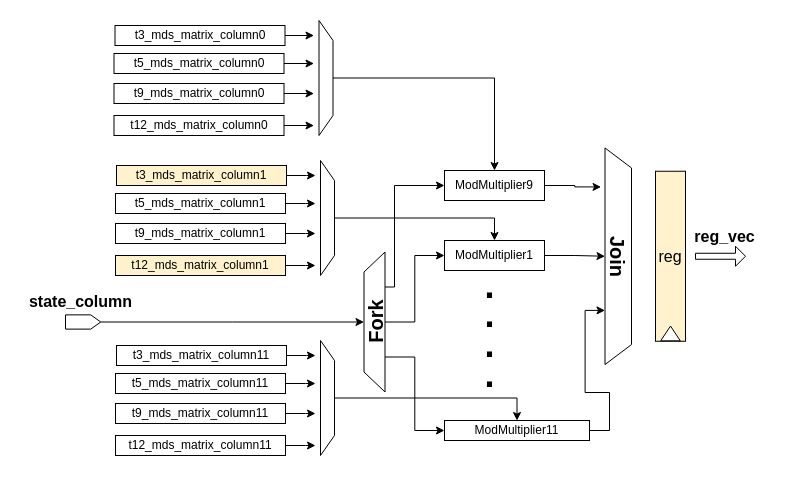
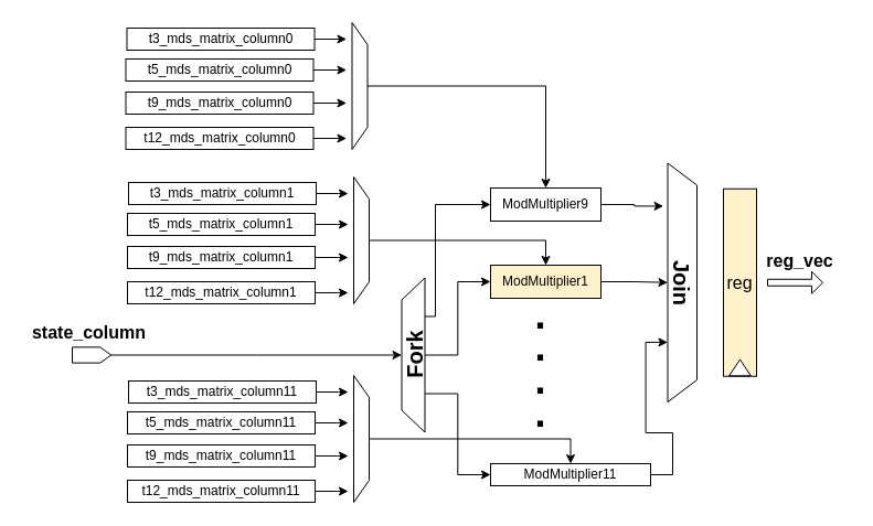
  <mxCell id="0" />
  <mxCell id="1" parent="0" />
  <mxCell id="2" style="edgeStyle=orthogonalEdgeStyle;rounded=0;orthogonalLoop=1;jettySize=auto;html=1;entryX=0.18;entryY=1.149;entryDx=0;entryDy=0;entryPerimeter=0;" parent="1" source="3" target="53" edge="1"><mxGeometry relative="1" as="geometry" /></mxCell>
  <mxCell id="3" value="ModMultiplier9" style="rounded=0;whiteSpace=wrap;html=1;" parent="1" vertex="1"><mxGeometry x="444" y="170" width="100" height="30" as="geometry" /></mxCell>
  <mxCell id="4" style="edgeStyle=orthogonalEdgeStyle;rounded=0;orthogonalLoop=1;jettySize=auto;html=1;entryX=0.5;entryY=1;entryDx=0;entryDy=0;" parent="1" source="5" target="53" edge="1"><mxGeometry relative="1" as="geometry" /></mxCell>
- <mxCell id="5" value="ModMultiplier1" style="rounded=0;whiteSpace=wrap;html=1;" parent="1" vertex="1"><mxGeometry x="444" y="240" width="100" height="30" as="geometry" /></mxCell>
+ <mxCell id="5" value="ModMultiplier1" style="rounded=0;whiteSpace=wrap;html=1;fillColor=#fff2cc;" parent="1" vertex="1"><mxGeometry x="444" y="240" width="100" height="30" as="geometry" /></mxCell>
  <mxCell id="6" style="edgeStyle=orthogonalEdgeStyle;rounded=0;orthogonalLoop=1;jettySize=auto;html=1;entryX=0.75;entryY=1;entryDx=0;entryDy=0;" parent="1" source="7" target="53" edge="1"><mxGeometry relative="1" as="geometry" /></mxCell>
  <mxCell id="7" value="ModMultiplier11" style="rounded=0;whiteSpace=wrap;html=1;" parent="1" vertex="1"><mxGeometry x="444" y="420" width="145" height="20" as="geometry" /></mxCell>
  <mxCell id="8" style="edgeStyle=orthogonalEdgeStyle;rounded=0;orthogonalLoop=1;jettySize=auto;html=1;entryX=0.5;entryY=0;entryDx=0;entryDy=0;" parent="1" source="9" target="16" edge="1"><mxGeometry relative="1" as="geometry" /></mxCell>
  <mxCell id="9" value="" style="html=1;shadow=0;dashed=0;align=center;verticalAlign=middle;shape=mxgraph.arrows2.arrow;dy=0;dx=10;notch=0;rotation=0;" parent="1" vertex="1"><mxGeometry x="65" y="314.37" width="35.25" height="14.25" as="geometry" /></mxCell>
  <mxCell id="10" value="&lt;b&gt;&lt;font style=&quot;font-size: 36px&quot;&gt;.&lt;/font&gt;&lt;/b&gt;" style="text;html=1;resizable=0;autosize=1;align=center;verticalAlign=middle;points=[];fillColor=none;strokeColor=none;rounded=0;" parent="1" vertex="1"><mxGeometry x="474" y="298.63" width="30" height="30" as="geometry" /></mxCell>
  <mxCell id="11" value="&lt;b&gt;&lt;font style=&quot;font-size: 36px&quot;&gt;.&lt;/font&gt;&lt;/b&gt;" style="text;html=1;resizable=0;autosize=1;align=center;verticalAlign=middle;points=[];fillColor=none;strokeColor=none;rounded=0;" parent="1" vertex="1"><mxGeometry x="474" y="270" width="30" height="30" as="geometry" /></mxCell>
  <mxCell id="12" value="&lt;b&gt;&lt;font style=&quot;font-size: 36px&quot;&gt;.&lt;/font&gt;&lt;/b&gt;" style="text;html=1;resizable=0;autosize=1;align=center;verticalAlign=middle;points=[];fillColor=none;strokeColor=none;rounded=0;" parent="1" vertex="1"><mxGeometry x="474" y="328.63" width="30" height="30" as="geometry" /></mxCell>
  <mxCell id="13" style="edgeStyle=orthogonalEdgeStyle;rounded=0;orthogonalLoop=1;jettySize=auto;html=1;exitX=0.75;exitY=1;exitDx=0;exitDy=0;entryX=0;entryY=0.5;entryDx=0;entryDy=0;" parent="1" source="16" target="3" edge="1"><mxGeometry relative="1" as="geometry"><Array as="points"><mxPoint x="394" y="287" /><mxPoint x="394" y="185" /></Array></mxGeometry></mxCell>
  <mxCell id="14" style="edgeStyle=orthogonalEdgeStyle;rounded=0;orthogonalLoop=1;jettySize=auto;html=1;entryX=0;entryY=0.5;entryDx=0;entryDy=0;" parent="1" source="16" target="5" edge="1"><mxGeometry relative="1" as="geometry" /></mxCell>
  <mxCell id="15" style="edgeStyle=orthogonalEdgeStyle;rounded=0;orthogonalLoop=1;jettySize=auto;html=1;exitX=0.25;exitY=1;exitDx=0;exitDy=0;entryX=0;entryY=0.5;entryDx=0;entryDy=0;" parent="1" source="16" target="7" edge="1"><mxGeometry relative="1" as="geometry" /></mxCell>
  <mxCell id="16" value="" style="shape=trapezoid;perimeter=trapezoidPerimeter;whiteSpace=wrap;html=1;fixedSize=1;rotation=-90;" parent="1" vertex="1"><mxGeometry x="304" y="311" width="140" height="21" as="geometry" /></mxCell>
  <mxCell id="17" style="edgeStyle=orthogonalEdgeStyle;rounded=0;orthogonalLoop=1;jettySize=auto;html=1;exitX=0.5;exitY=0;exitDx=0;exitDy=0;entryX=0.5;entryY=0;entryDx=0;entryDy=0;" parent="1" source="19" target="3" edge="1"><mxGeometry relative="1" as="geometry" /></mxCell>
  <mxCell id="18" value="" style="group" parent="1" vertex="1" connectable="0"><mxGeometry x="113.5" y="20" width="219" height="115" as="geometry" /></mxCell>
  <mxCell id="19" value="" style="shape=trapezoid;perimeter=trapezoidPerimeter;whiteSpace=wrap;html=1;fixedSize=1;direction=south;rotation=0;" parent="18" vertex="1"><mxGeometry x="205" width="14" height="115" as="geometry" /></mxCell>
  <mxCell id="20" style="edgeStyle=orthogonalEdgeStyle;rounded=0;orthogonalLoop=1;jettySize=auto;html=1;" parent="18" source="21" edge="1"><mxGeometry relative="1" as="geometry"><mxPoint x="200" y="15" as="targetPoint" /></mxGeometry></mxCell>
  <mxCell id="21" value="t3_mds_matrix_column0" style="rounded=0;whiteSpace=wrap;html=1;rotation=0;" parent="18" vertex="1"><mxGeometry x="1" y="5" width="170" height="20" as="geometry" /></mxCell>
  <mxCell id="22" style="edgeStyle=orthogonalEdgeStyle;rounded=0;orthogonalLoop=1;jettySize=auto;html=1;" parent="18" source="23" edge="1"><mxGeometry relative="1" as="geometry"><mxPoint x="200" y="73" as="targetPoint" /></mxGeometry></mxCell>
  <mxCell id="23" value="t9_mds_matrix_column0" style="rounded=0;whiteSpace=wrap;html=1;rotation=0;" parent="18" vertex="1"><mxGeometry y="63" width="170" height="20" as="geometry" /></mxCell>
  <mxCell id="24" style="edgeStyle=orthogonalEdgeStyle;rounded=0;orthogonalLoop=1;jettySize=auto;html=1;" parent="18" source="25" edge="1"><mxGeometry relative="1" as="geometry"><mxPoint x="200" y="105" as="targetPoint" /></mxGeometry></mxCell>
  <mxCell id="25" value="t12_mds_matrix_column0" style="rounded=0;whiteSpace=wrap;html=1;rotation=0;" parent="18" vertex="1"><mxGeometry y="95" width="170" height="20" as="geometry" /></mxCell>
  <mxCell id="26" style="edgeStyle=orthogonalEdgeStyle;rounded=0;orthogonalLoop=1;jettySize=auto;html=1;" parent="18" source="27" edge="1"><mxGeometry relative="1" as="geometry"><mxPoint x="200" y="43" as="targetPoint" /></mxGeometry></mxCell>
  <mxCell id="27" value="t5_mds_matrix_column0" style="rounded=0;whiteSpace=wrap;html=1;rotation=0;" parent="18" vertex="1"><mxGeometry y="33" width="170" height="20" as="geometry" /></mxCell>
  <mxCell id="28" value="" style="group" parent="1" vertex="1" connectable="0"><mxGeometry x="115" y="160" width="219" height="115" as="geometry" /></mxCell>
  <mxCell id="29" value="" style="shape=trapezoid;perimeter=trapezoidPerimeter;whiteSpace=wrap;html=1;fixedSize=1;direction=south;rotation=0;" parent="28" vertex="1"><mxGeometry x="205" width="14" height="115" as="geometry" /></mxCell>
  <mxCell id="30" style="edgeStyle=orthogonalEdgeStyle;rounded=0;orthogonalLoop=1;jettySize=auto;html=1;" parent="28" source="31" edge="1"><mxGeometry relative="1" as="geometry"><mxPoint x="200" y="15" as="targetPoint" /></mxGeometry></mxCell>
- <mxCell id="31" value="t3_mds_matrix_column1" style="rounded=0;whiteSpace=wrap;html=1;rotation=0;fillColor=#fff2cc;" parent="28" vertex="1"><mxGeometry x="1" y="5" width="170" height="20" as="geometry" /></mxCell>
+ <mxCell id="31" value="t3_mds_matrix_column1" style="rounded=0;whiteSpace=wrap;html=1;rotation=0;" parent="28" vertex="1"><mxGeometry x="1" y="5" width="170" height="20" as="geometry" /></mxCell>
  <mxCell id="32" style="edgeStyle=orthogonalEdgeStyle;rounded=0;orthogonalLoop=1;jettySize=auto;html=1;" parent="28" source="33" edge="1"><mxGeometry relative="1" as="geometry"><mxPoint x="200" y="73" as="targetPoint" /></mxGeometry></mxCell>
  <mxCell id="33" value="t9_mds_matrix_column1" style="rounded=0;whiteSpace=wrap;html=1;rotation=0;" parent="28" vertex="1"><mxGeometry y="63" width="170" height="20" as="geometry" /></mxCell>
  <mxCell id="34" style="edgeStyle=orthogonalEdgeStyle;rounded=0;orthogonalLoop=1;jettySize=auto;html=1;" parent="28" source="35" edge="1"><mxGeometry relative="1" as="geometry"><mxPoint x="200" y="105" as="targetPoint" /></mxGeometry></mxCell>
- <mxCell id="35" value="t12_mds_matrix_column1" style="rounded=0;whiteSpace=wrap;html=1;rotation=0;fillColor=#fff2cc;" parent="28" vertex="1"><mxGeometry y="95" width="170" height="20" as="geometry" /></mxCell>
+ <mxCell id="35" value="t12_mds_matrix_column1" style="rounded=0;whiteSpace=wrap;html=1;rotation=0;" parent="28" vertex="1"><mxGeometry y="95" width="170" height="20" as="geometry" /></mxCell>
  <mxCell id="36" style="edgeStyle=orthogonalEdgeStyle;rounded=0;orthogonalLoop=1;jettySize=auto;html=1;" parent="28" source="37" edge="1"><mxGeometry relative="1" as="geometry"><mxPoint x="200" y="43" as="targetPoint" /></mxGeometry></mxCell>
  <mxCell id="37" value="t5_mds_matrix_column1" style="rounded=0;whiteSpace=wrap;html=1;rotation=0;" parent="28" vertex="1"><mxGeometry y="33" width="170" height="20" as="geometry" /></mxCell>
  <mxCell id="38" style="edgeStyle=orthogonalEdgeStyle;rounded=0;orthogonalLoop=1;jettySize=auto;html=1;entryX=0.5;entryY=0;entryDx=0;entryDy=0;" parent="1" source="29" target="5" edge="1"><mxGeometry relative="1" as="geometry" /></mxCell>
  <mxCell id="39" value="" style="group" parent="1" vertex="1" connectable="0"><mxGeometry x="115" y="340" width="219" height="115" as="geometry" /></mxCell>
  <mxCell id="40" value="" style="shape=trapezoid;perimeter=trapezoidPerimeter;whiteSpace=wrap;html=1;fixedSize=1;direction=south;rotation=0;" parent="39" vertex="1"><mxGeometry x="205" width="14" height="115" as="geometry" /></mxCell>
  <mxCell id="41" style="edgeStyle=orthogonalEdgeStyle;rounded=0;orthogonalLoop=1;jettySize=auto;html=1;" parent="39" source="42" edge="1"><mxGeometry relative="1" as="geometry"><mxPoint x="200" y="15" as="targetPoint" /></mxGeometry></mxCell>
  <mxCell id="42" value="t3_mds_matrix_column11" style="rounded=0;whiteSpace=wrap;html=1;rotation=0;" parent="39" vertex="1"><mxGeometry x="1" y="5" width="170" height="20" as="geometry" /></mxCell>
  <mxCell id="43" style="edgeStyle=orthogonalEdgeStyle;rounded=0;orthogonalLoop=1;jettySize=auto;html=1;" parent="39" source="44" edge="1"><mxGeometry relative="1" as="geometry"><mxPoint x="200" y="73" as="targetPoint" /></mxGeometry></mxCell>
  <mxCell id="44" value="t9_mds_matrix_column11" style="rounded=0;whiteSpace=wrap;html=1;rotation=0;" parent="39" vertex="1"><mxGeometry y="63" width="170" height="20" as="geometry" /></mxCell>
  <mxCell id="45" style="edgeStyle=orthogonalEdgeStyle;rounded=0;orthogonalLoop=1;jettySize=auto;html=1;" parent="39" source="46" edge="1"><mxGeometry relative="1" as="geometry"><mxPoint x="200" y="105" as="targetPoint" /></mxGeometry></mxCell>
  <mxCell id="46" value="t12_mds_matrix_column11" style="rounded=0;whiteSpace=wrap;html=1;rotation=0;" parent="39" vertex="1"><mxGeometry y="95" width="170" height="20" as="geometry" /></mxCell>
  <mxCell id="47" style="edgeStyle=orthogonalEdgeStyle;rounded=0;orthogonalLoop=1;jettySize=auto;html=1;" parent="39" source="48" edge="1"><mxGeometry relative="1" as="geometry"><mxPoint x="200" y="43" as="targetPoint" /></mxGeometry></mxCell>
  <mxCell id="48" value="t5_mds_matrix_column11" style="rounded=0;whiteSpace=wrap;html=1;rotation=0;" parent="39" vertex="1"><mxGeometry y="33" width="170" height="20" as="geometry" /></mxCell>
  <mxCell id="49" style="edgeStyle=orthogonalEdgeStyle;rounded=0;orthogonalLoop=1;jettySize=auto;html=1;entryX=0.5;entryY=0;entryDx=0;entryDy=0;" parent="1" source="40" target="7" edge="1"><mxGeometry relative="1" as="geometry" /></mxCell>
  <mxCell id="50" value="&lt;b&gt;&lt;font style=&quot;font-size: 36px&quot;&gt;.&lt;/font&gt;&lt;/b&gt;" style="text;html=1;resizable=0;autosize=1;align=center;verticalAlign=middle;points=[];fillColor=none;strokeColor=none;rounded=0;" parent="1" vertex="1"><mxGeometry x="474" y="358.63" width="30" height="30" as="geometry" /></mxCell>
  <mxCell id="51" value="&lt;b&gt;&lt;font style=&quot;font-size: 20px&quot;&gt;Fork&lt;/font&gt;&lt;/b&gt;" style="text;html=1;resizable=0;autosize=1;align=center;verticalAlign=middle;points=[];fillColor=none;strokeColor=none;rounded=0;rotation=-90;" parent="1" vertex="1"><mxGeometry x="345" y="311.49" width="60" height="20" as="geometry" /></mxCell>
  <mxCell id="52" value="&lt;span style=&quot;font-size: 16px&quot;&gt;&lt;b&gt;state_column&lt;/b&gt;&lt;/span&gt;" style="text;html=1;resizable=0;autosize=1;align=center;verticalAlign=middle;points=[];fillColor=none;strokeColor=none;rounded=0;" parent="1" vertex="1"><mxGeometry x="20.25" y="291" width="120" height="20" as="geometry" /></mxCell>
  <mxCell id="53" value="" style="shape=trapezoid;perimeter=trapezoidPerimeter;whiteSpace=wrap;html=1;fixedSize=1;rotation=90;" parent="1" vertex="1"><mxGeometry x="509.46" y="242.5" width="216.59" height="26.5" as="geometry" /></mxCell>
  <mxCell id="54" value="&lt;b&gt;&lt;font style=&quot;font-size: 20px&quot;&gt;Join&lt;/font&gt;&lt;/b&gt;" style="text;html=1;resizable=0;autosize=1;align=center;verticalAlign=middle;points=[];fillColor=none;strokeColor=none;rounded=0;rotation=90;" parent="1" vertex="1"><mxGeometry x="587.76" y="245.75" width="60" height="20" as="geometry" /></mxCell>
  <mxCell id="55" value="&lt;span style=&quot;font-size: 16px&quot;&gt;&lt;b&gt;reg_vec&lt;/b&gt;&lt;/span&gt;" style="text;html=1;resizable=0;autosize=1;align=center;verticalAlign=middle;points=[];fillColor=none;strokeColor=none;rounded=0;" vertex="1" parent="1"><mxGeometry x="679" y="225.75" width="90" height="20" as="geometry" /></mxCell>
  <mxCell id="56" value="" style="group" vertex="1" connectable="0" parent="1"><mxGeometry x="655" y="170.75" width="30" height="170" as="geometry" /></mxCell>
  <mxCell id="57" value="&lt;font style=&quot;font-size: 16px&quot;&gt;reg&lt;/font&gt;" style="rounded=0;whiteSpace=wrap;html=1;fillColor=#fff2cc;" parent="56" vertex="1"><mxGeometry width="30" height="170" as="geometry" /></mxCell>
  <mxCell id="58" value="" style="triangle;whiteSpace=wrap;html=1;rotation=-90;" parent="56" vertex="1"><mxGeometry x="7.63" y="152.38" width="14.75" height="19.62" as="geometry" /></mxCell>
  <mxCell id="59" value="" style="shape=singleArrow;whiteSpace=wrap;html=1;" vertex="1" parent="1"><mxGeometry x="695" y="245.75" width="50" height="20" as="geometry" /></mxCell>
